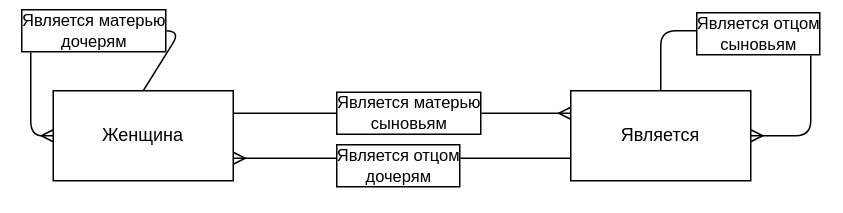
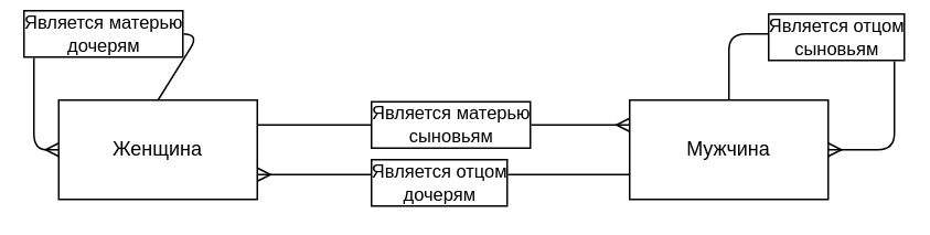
  <mxCell id="0" />
  <mxCell id="1" parent="0" />
  <mxCell id="2" value="Женщина" style="whiteSpace=wrap;html=1;align=center;" vertex="1" parent="1"><mxGeometry x="35" y="60" width="120" height="60" as="geometry" /></mxCell>
- <mxCell id="3" value="Является" style="whiteSpace=wrap;html=1;align=center;" vertex="1" parent="1"><mxGeometry x="380" y="60" width="120" height="60" as="geometry" /></mxCell>
+ <mxCell id="3" value="Мужчина" style="whiteSpace=wrap;html=1;align=center;" vertex="1" parent="1"><mxGeometry x="380" y="60" width="120" height="60" as="geometry" /></mxCell>
  <mxCell id="4" value="" style="endArrow=ERmany;html=1;entryX=0;entryY=0.25;entryDx=0;entryDy=0;endFill=0;exitX=1;exitY=0.25;exitDx=0;exitDy=0;" edge="1" parent="1" source="2" target="3"><mxGeometry width="50" height="50" relative="1" as="geometry"><mxPoint x="180" y="80" as="sourcePoint" /><mxPoint x="230" y="30" as="targetPoint" /></mxGeometry></mxCell>
  <mxCell id="5" value="Является матерью&lt;br&gt;сыновьям" style="edgeLabel;html=1;align=center;verticalAlign=middle;resizable=0;points=[];labelBorderColor=#000000;" vertex="1" connectable="0" parent="4"><mxGeometry x="0.307" y="2" relative="1" as="geometry"><mxPoint x="-31" y="2" as="offset" /></mxGeometry></mxCell>
  <mxCell id="6" value="" style="endArrow=ERmany;html=1;exitX=0.5;exitY=0;exitDx=0;exitDy=0;entryX=0;entryY=0.5;entryDx=0;entryDy=0;endFill=0;" edge="1" parent="1" source="2" target="2"><mxGeometry width="50" height="50" relative="1" as="geometry"><mxPoint x="180" y="50" as="sourcePoint" /><mxPoint x="20" y="60" as="targetPoint" /><Array as="points"><mxPoint x="120" y="20" /><mxPoint x="20" y="20" /><mxPoint x="20" y="90" /></Array></mxGeometry></mxCell>
  <mxCell id="7" value="Является матерью&lt;br&gt;дочерям" style="edgeLabel;html=1;align=center;verticalAlign=middle;resizable=0;points=[];labelBorderColor=#000000;" vertex="1" connectable="0" parent="6"><mxGeometry x="-0.148" y="-1" relative="1" as="geometry"><mxPoint x="-7" as="offset" /></mxGeometry></mxCell>
  <mxCell id="8" value="" style="endArrow=ERmany;html=1;exitX=0.5;exitY=0;exitDx=0;exitDy=0;entryX=1;entryY=0.5;entryDx=0;entryDy=0;endFill=0;" edge="1" parent="1" source="3" target="3"><mxGeometry width="50" height="50" relative="1" as="geometry"><mxPoint x="450" y="40" as="sourcePoint" /><mxPoint x="540" y="60" as="targetPoint" /><Array as="points"><mxPoint x="440" y="20" /><mxPoint x="540" y="20" /><mxPoint x="540" y="90" /></Array></mxGeometry></mxCell>
  <mxCell id="9" value="Является отцом&lt;br&gt;сыновьям" style="edgeLabel;html=1;align=center;verticalAlign=middle;resizable=0;points=[];labelBorderColor=#000000;" vertex="1" connectable="0" parent="8"><mxGeometry x="-0.347" y="-1" relative="1" as="geometry"><mxPoint x="22" as="offset" /></mxGeometry></mxCell>
  <mxCell id="10" value="" style="endArrow=ERmany;html=1;entryX=1;entryY=0.75;entryDx=0;entryDy=0;endFill=0;exitX=0;exitY=0.75;exitDx=0;exitDy=0;" edge="1" parent="1" source="3" target="2"><mxGeometry width="50" height="50" relative="1" as="geometry"><mxPoint x="210" y="180" as="sourcePoint" /><mxPoint x="410" y="180" as="targetPoint" /></mxGeometry></mxCell>
  <mxCell id="11" value="Является отцом&lt;br&gt;дочерям" style="edgeLabel;html=1;align=center;verticalAlign=middle;resizable=0;points=[];labelBorderColor=#000000;" vertex="1" connectable="0" parent="10"><mxGeometry x="0.307" y="2" relative="1" as="geometry"><mxPoint x="31" y="2" as="offset" /></mxGeometry></mxCell>
